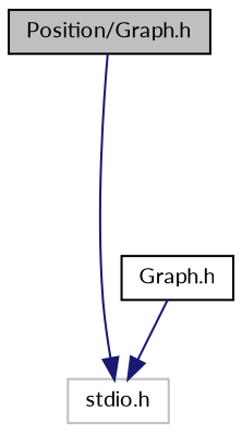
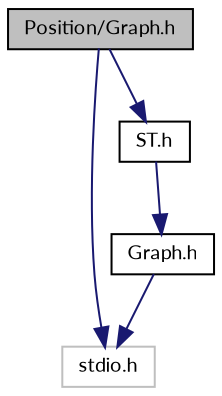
  digraph {
    fontname=Lato
    node [color=black fillcolor=white fontname=Lato fontsize=10 shape=record style=filled]
    edge [color=midnightblue fontname=Lato fontsize=10 labelfontname=Helvetica labelfontsize=10 style=solid]
    n1 [fillcolor=grey75 fontcolor=black height=0.2 label="Position/Graph.h" width=0.4]
    n2 [color=grey75 height=0.2 label="stdio.h" width=0.4]
+   n3 [height=0.2 label="ST.h" width=0.4]
    n4 [height=0.2 label="Graph.h" width=0.4]
    n1 -> n2
+   n1 -> n3
+   n3 -> n4
    n4 -> n2
  }
